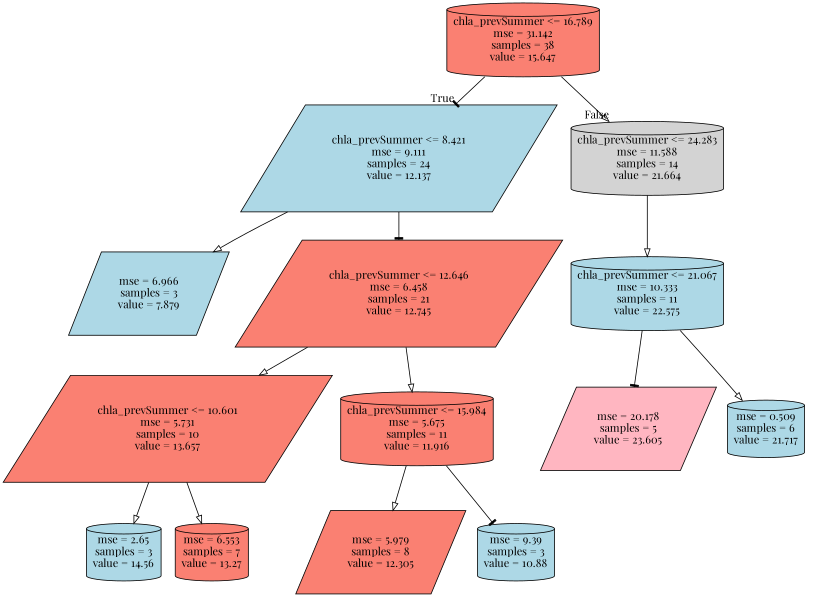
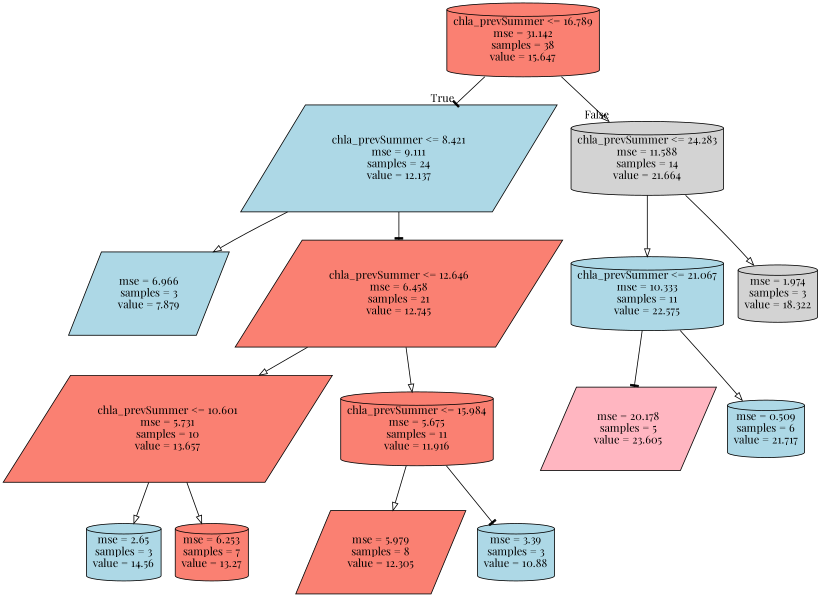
  digraph {
    fontname="Playfair Display"
    node [fillcolor=salmon fontname="Playfair Display" shape=cylinder style=filled]
    edge [arrowhead=onormal fontname="Playfair Display"]
    n1 [label="chla_prevSummer <= 16.789\nmse = 31.142\nsamples = 38\nvalue = 15.647"]
    n2 [fillcolor=lightblue label="chla_prevSummer <= 8.421\nmse = 9.111\nsamples = 24\nvalue = 12.137" shape=parallelogram]
    n3 [fillcolor=lightgrey label="chla_prevSummer <= 24.283\nmse = 11.588\nsamples = 14\nvalue = 21.664"]
    n4 [fillcolor=lightblue label="mse = 6.966\nsamples = 3\nvalue = 7.879" shape=parallelogram]
    n5 [label="chla_prevSummer <= 12.646\nmse = 6.458\nsamples = 21\nvalue = 12.745" shape=parallelogram]
    n6 [fillcolor=lightblue label="chla_prevSummer <= 21.067\nmse = 10.333\nsamples = 11\nvalue = 22.575"]
+   n7 [fillcolor=lightgrey label="mse = 1.974\nsamples = 3\nvalue = 18.322"]
    n8 [label="chla_prevSummer <= 10.601\nmse = 5.731\nsamples = 10\nvalue = 13.657" shape=parallelogram]
    n9 [label="chla_prevSummer <= 15.984\nmse = 5.675\nsamples = 11\nvalue = 11.916"]
    n10 [fillcolor=lightblue label="mse = 2.65\nsamples = 3\nvalue = 14.56"]
-   n11 [label="mse = 6.553\nsamples = 7\nvalue = 13.27"]
+   n11 [label="mse = 6.253\nsamples = 7\nvalue = 13.27"]
    n12 [label="mse = 5.979\nsamples = 8\nvalue = 12.305" shape=parallelogram]
-   n13 [fillcolor=lightblue label="mse = 9.39\nsamples = 3\nvalue = 10.88"]
+   n13 [fillcolor=lightblue label="mse = 3.39\nsamples = 3\nvalue = 10.88"]
    n14 [fillcolor=lightpink label="mse = 20.178\nsamples = 5\nvalue = 23.605" shape=parallelogram]
    n15 [fillcolor=lightblue label="mse = 0.509\nsamples = 6\nvalue = 21.717"]
    n1 -> n2 [arrowhead=tee headlabel=True labelangle=45 labeldistance=2.5]
    n1 -> n3 [headlabel=False labelangle=-45 labeldistance=2.5]
    n2 -> n4
    n2 -> n5 [arrowhead=tee]
    n3 -> n6
+   n3 -> n7
    n5 -> n8
    n5 -> n9
    n6 -> n14 [arrowhead=tee]
    n6 -> n15
    n8 -> n10
    n8 -> n11
    n9 -> n12
    n9 -> n13 [arrowhead=tee]
  }
